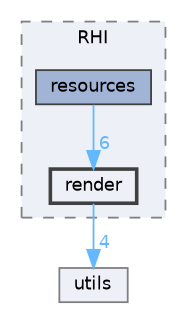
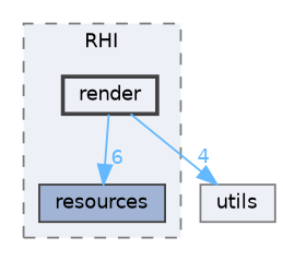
  digraph {
    compound=true
    node [color=grey25 fillcolor="#edf0f7" fontname=Helvetica fontsize=10 shape=box style=filled]
    edge [color=steelblue1 fontcolor=steelblue1 fontname=Helvetica fontsize=10 labeldistance=1.5 labelfontname=Helvetica labelfontsize=10]
    n1 [fillcolor="#a2b4d6" height=0.2 label=resources width=0.4]
    n2 [height=0.2 label=render style="filled,bold" width=0.4]
    n3 [color=grey50 height=0.2 label=utils width=0.4]
    subgraph cluster_1 {
      bgcolor="#edf0f7"
      fontname=Helvetica
      fontsize=10
      label=RHI
      pencolor=grey50
      style="filled,dashed"
      n1
      n2
    }
-   n1 -> n2 [headlabel=6]
+   n2 -> n1 [headlabel=6]
    n2 -> n3 [headlabel=4]
  }
